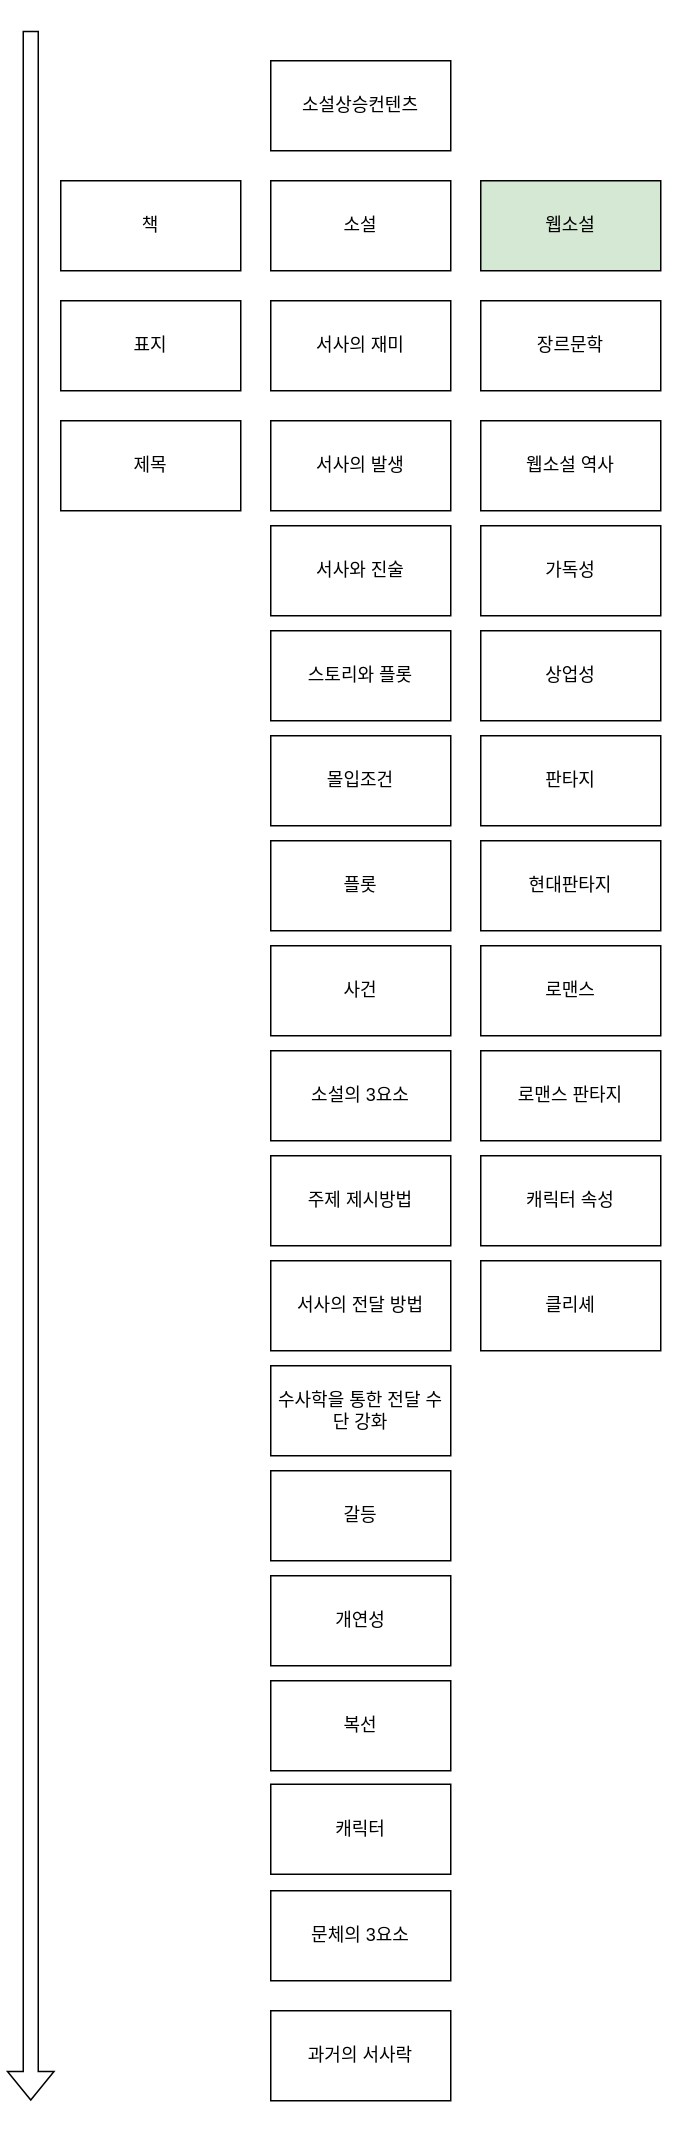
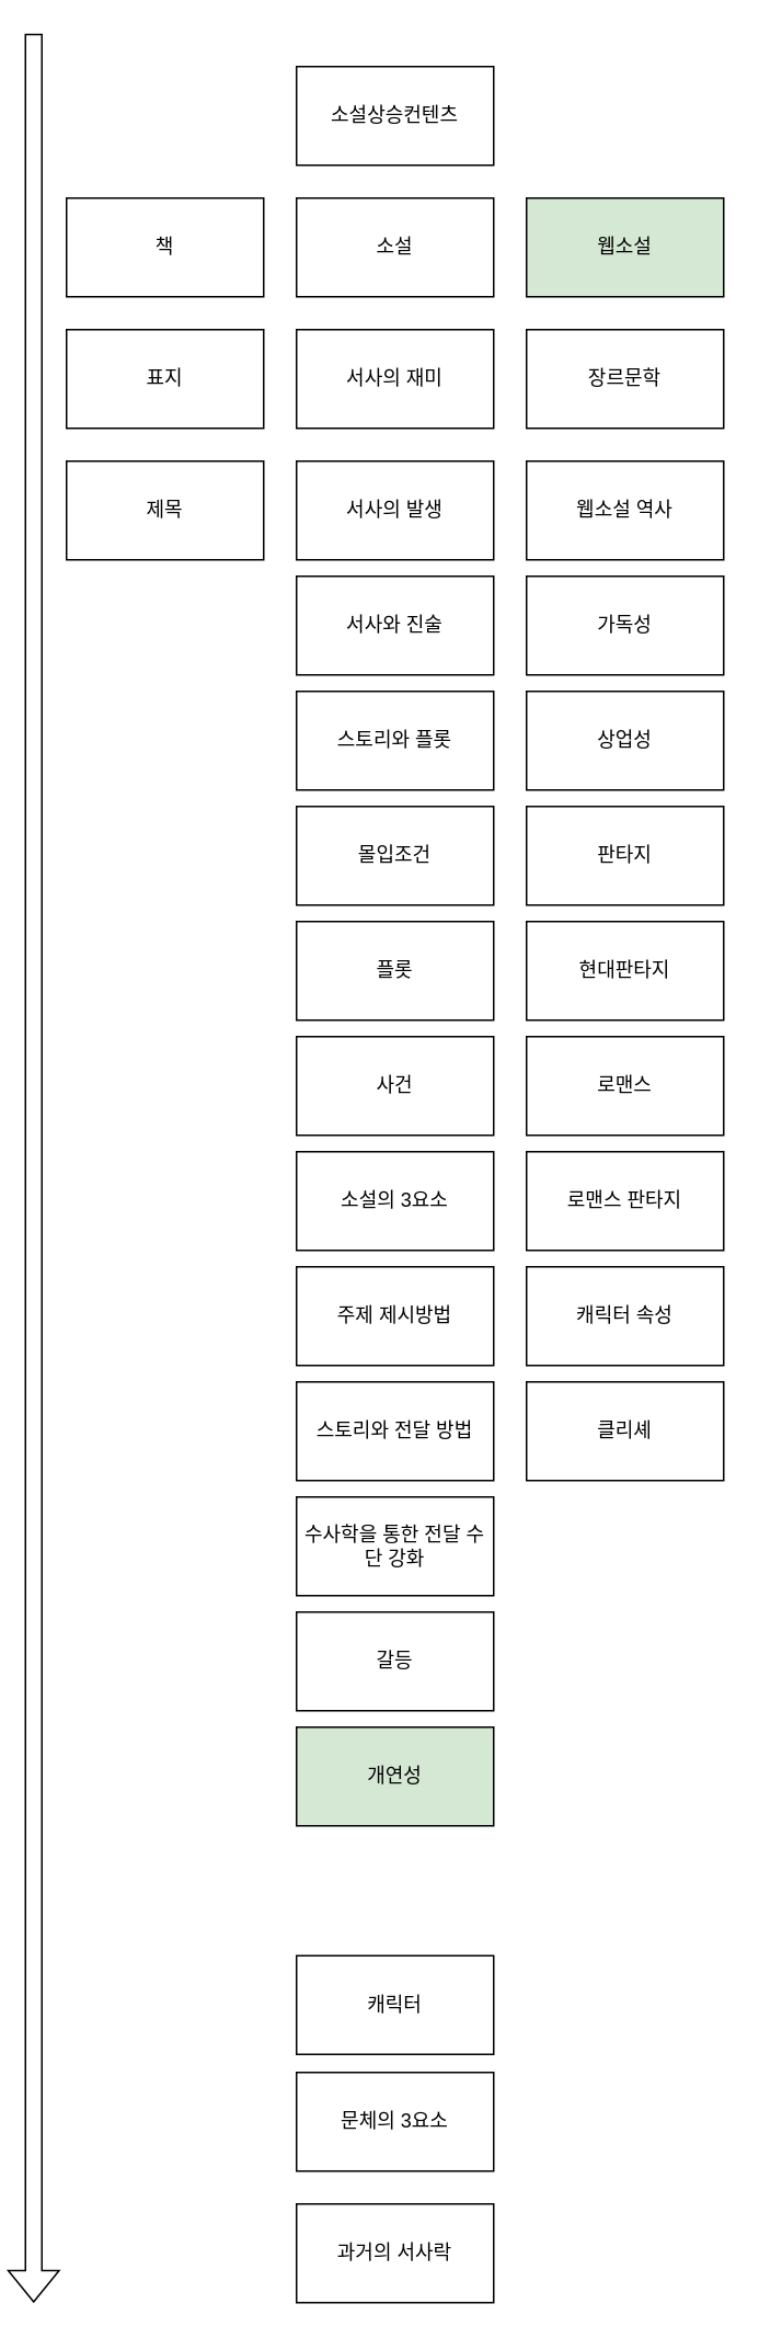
  <mxCell id="0" />
  <mxCell id="1" parent="0" />
  <mxCell id="2" value="소설상승컨텐츠" style="rounded=0;whiteSpace=wrap;html=1;" vertex="1" parent="1"><mxGeometry x="180" y="40" width="120" height="60" as="geometry" /></mxCell>
  <mxCell id="3" value="책" style="rounded=0;whiteSpace=wrap;html=1;" vertex="1" parent="1"><mxGeometry x="40" y="120" width="120" height="60" as="geometry" /></mxCell>
  <mxCell id="4" value="소설" style="rounded=0;whiteSpace=wrap;html=1;" vertex="1" parent="1"><mxGeometry x="180" y="120" width="120" height="60" as="geometry" /></mxCell>
  <mxCell id="5" value="웹소설" style="rounded=0;whiteSpace=wrap;html=1;fillColor=#d5e8d4;" vertex="1" parent="1"><mxGeometry x="320" y="120" width="120" height="60" as="geometry" /></mxCell>
  <mxCell id="6" value="표지" style="rounded=0;whiteSpace=wrap;html=1;" vertex="1" parent="1"><mxGeometry x="40" y="200" width="120" height="60" as="geometry" /></mxCell>
  <mxCell id="7" value="제목" style="rounded=0;whiteSpace=wrap;html=1;" vertex="1" parent="1"><mxGeometry x="40" y="280" width="120" height="60" as="geometry" /></mxCell>
  <mxCell id="8" value="서사의 재미" style="rounded=0;whiteSpace=wrap;html=1;" vertex="1" parent="1"><mxGeometry x="180" y="200" width="120" height="60" as="geometry" /></mxCell>
  <mxCell id="9" value="서사의 발생" style="rounded=0;whiteSpace=wrap;html=1;" vertex="1" parent="1"><mxGeometry x="180" y="280" width="120" height="60" as="geometry" /></mxCell>
  <mxCell id="10" value="서사와 진술" style="rounded=0;whiteSpace=wrap;html=1;" vertex="1" parent="1"><mxGeometry x="180" y="350" width="120" height="60" as="geometry" /></mxCell>
  <mxCell id="11" value="" style="shape=flexArrow;endArrow=classic;html=1;rounded=0;" edge="1" parent="1"><mxGeometry width="50" height="50" relative="1" as="geometry"><mxPoint x="20" as="sourcePoint" y="20" /><mxPoint x="20" y="1400" as="targetPoint" /></mxGeometry></mxCell>
  <mxCell id="12" value="스토리와 플롯" style="rounded=0;whiteSpace=wrap;html=1;" vertex="1" parent="1"><mxGeometry x="180" y="420" width="120" height="60" as="geometry" /></mxCell>
  <mxCell id="13" value="몰입조건" style="rounded=0;whiteSpace=wrap;html=1;" vertex="1" parent="1"><mxGeometry x="180" y="490" width="120" height="60" as="geometry" /></mxCell>
  <mxCell id="14" value="플롯" style="rounded=0;whiteSpace=wrap;html=1;" vertex="1" parent="1"><mxGeometry x="180" y="560" width="120" height="60" as="geometry" /></mxCell>
  <mxCell id="15" value="사건" style="rounded=0;whiteSpace=wrap;html=1;" vertex="1" parent="1"><mxGeometry x="180" y="630" width="120" height="60" as="geometry" /></mxCell>
  <mxCell id="16" value="소설의 3요소" style="rounded=0;whiteSpace=wrap;html=1;" vertex="1" parent="1"><mxGeometry x="180" y="700" width="120" height="60" as="geometry" /></mxCell>
  <mxCell id="17" value="주제 제시방법" style="rounded=0;whiteSpace=wrap;html=1;" vertex="1" parent="1"><mxGeometry x="180" y="770" width="120" height="60" as="geometry" /></mxCell>
- <mxCell id="18" value="서사의 전달 방법" style="rounded=0;whiteSpace=wrap;html=1;" vertex="1" parent="1"><mxGeometry x="180" y="840" width="120" height="60" as="geometry" /></mxCell>
+ <mxCell id="18" value="스토리와 전달 방법" style="rounded=0;whiteSpace=wrap;html=1;" vertex="1" parent="1"><mxGeometry x="180" y="840" width="120" height="60" as="geometry" /></mxCell>
  <mxCell id="19" value="수사학을 통한 전달 수단 강화" style="rounded=0;whiteSpace=wrap;html=1;" vertex="1" parent="1"><mxGeometry x="180" y="910" width="120" height="60" as="geometry" /></mxCell>
  <mxCell id="20" value="갈등" style="rounded=0;whiteSpace=wrap;html=1;" vertex="1" parent="1"><mxGeometry x="180" y="980" width="120" height="60" as="geometry" /></mxCell>
- <mxCell id="21" value="개연성" style="rounded=0;whiteSpace=wrap;html=1;" vertex="1" parent="1"><mxGeometry x="180" y="1050" width="120" height="60" as="geometry" /></mxCell>
- <mxCell id="22" value="복선" style="rounded=0;whiteSpace=wrap;html=1;" vertex="1" parent="1"><mxGeometry x="180" y="1120" width="120" height="60" as="geometry" /></mxCell>
+ <mxCell id="21" value="개연성" style="rounded=0;whiteSpace=wrap;html=1;fillColor=#d5e8d4;" vertex="1" parent="1"><mxGeometry x="180" y="1050" width="120" height="60" as="geometry" /></mxCell>
  <mxCell id="23" value="캐릭터" style="rounded=0;whiteSpace=wrap;html=1;" vertex="1" parent="1"><mxGeometry x="180" y="1189" width="120" height="60" as="geometry" /></mxCell>
  <mxCell id="24" value="문체의 3요소" style="rounded=0;whiteSpace=wrap;html=1;" vertex="1" parent="1"><mxGeometry x="180" y="1260" width="120" height="60" as="geometry" /></mxCell>
  <mxCell id="25" value="과거의 서사락" style="rounded=0;whiteSpace=wrap;html=1;" vertex="1" parent="1"><mxGeometry x="180" y="1340" width="120" height="60" as="geometry" /></mxCell>
  <mxCell id="26" value="장르문학" style="rounded=0;whiteSpace=wrap;html=1;" vertex="1" parent="1"><mxGeometry x="320" y="200" width="120" height="60" as="geometry" /></mxCell>
  <mxCell id="27" value="웹소설 역사" style="rounded=0;whiteSpace=wrap;html=1;" vertex="1" parent="1"><mxGeometry x="320" y="280" width="120" height="60" as="geometry" /></mxCell>
  <mxCell id="28" value="가독성" style="rounded=0;whiteSpace=wrap;html=1;" vertex="1" parent="1"><mxGeometry x="320" y="350" width="120" height="60" as="geometry" /></mxCell>
  <mxCell id="29" value="상업성" style="rounded=0;whiteSpace=wrap;html=1;" vertex="1" parent="1"><mxGeometry x="320" y="420" width="120" height="60" as="geometry" /></mxCell>
  <mxCell id="30" value="판타지" style="rounded=0;whiteSpace=wrap;html=1;" vertex="1" parent="1"><mxGeometry x="320" y="490" width="120" height="60" as="geometry" /></mxCell>
  <mxCell id="31" value="현대판타지" style="rounded=0;whiteSpace=wrap;html=1;" vertex="1" parent="1"><mxGeometry x="320" y="560" width="120" height="60" as="geometry" /></mxCell>
  <mxCell id="32" value="로맨스" style="rounded=0;whiteSpace=wrap;html=1;" vertex="1" parent="1"><mxGeometry x="320" y="630" width="120" height="60" as="geometry" /></mxCell>
  <mxCell id="33" value="로맨스 판타지" style="rounded=0;whiteSpace=wrap;html=1;" vertex="1" parent="1"><mxGeometry x="320" y="700" width="120" height="60" as="geometry" /></mxCell>
  <mxCell id="34" value="캐릭터 속성" style="rounded=0;whiteSpace=wrap;html=1;" vertex="1" parent="1"><mxGeometry x="320" y="770" width="120" height="60" as="geometry" /></mxCell>
  <mxCell id="35" value="클리셰" style="rounded=0;whiteSpace=wrap;html=1;" vertex="1" parent="1"><mxGeometry x="320" y="840" width="120" height="60" as="geometry" /></mxCell>
